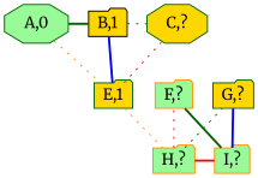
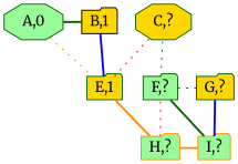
  graph {
    fontname=Merriweather
    node [color=darkgreen fillcolor=palegreen fontname=Merriweather shape=folder style=filled]
    edge [color=darkgreen fontname=Merriweather style=bold]
    n1 [height=.1 label="A,0" shape=octagon width=.1]
    n2 [color=black fillcolor=gold height=.1 label="B,1" width=.1]
    n3 [fillcolor=gold height=.1 label="C,?" shape=octagon width=.1]
    n4 [fillcolor=gold height=.1 label="E,1" width=.1]
-   n5 [color=darkorange height=.1 label="F,?" width=.1]
+   n5 [height=.1 label="F,?" width=.1]
    n6 [fillcolor=gold height=.1 label="G,?" width=.1]
    n7 [color=darkorange height=.1 label="H,?" width=.1]
    n8 [color=darkorange height=.1 label="I,?" width=.1]
    subgraph sub_1 {
      rank=same
      n1
      n2
      n3
    }
    subgraph sub_2 {
      rank=same
      n4
      n5
      n6
    }
    subgraph sub_3 {
      rank=same
      n7
      n8
    }
    n1 -- n2
    n1 -- n4 [color=darkorange style=dotted]
-   n2 -- n3 [style=dotted]
+   n5 -- n3 [style=dotted]
    n2 -- n4 [color=blue]
    n4 -- n3 [color=red style=dotted]
-   n4 -- n7 [color=darkorange style=dotted]
-   n7 -- n6 [style=dotted]
+   n4 -- n7 [color=darkorange]
+   n5 -- n6 [style=dotted]
    n5 -- n8
    n6 -- n8 [color=blue]
    n7 -- n5 [color=red style=dotted]
-   n7 -- n8 [color=red]
+   n7 -- n8 [color=darkorange]
  }
